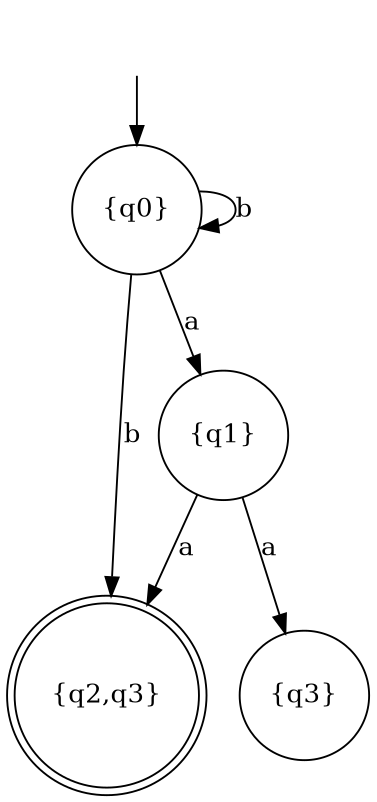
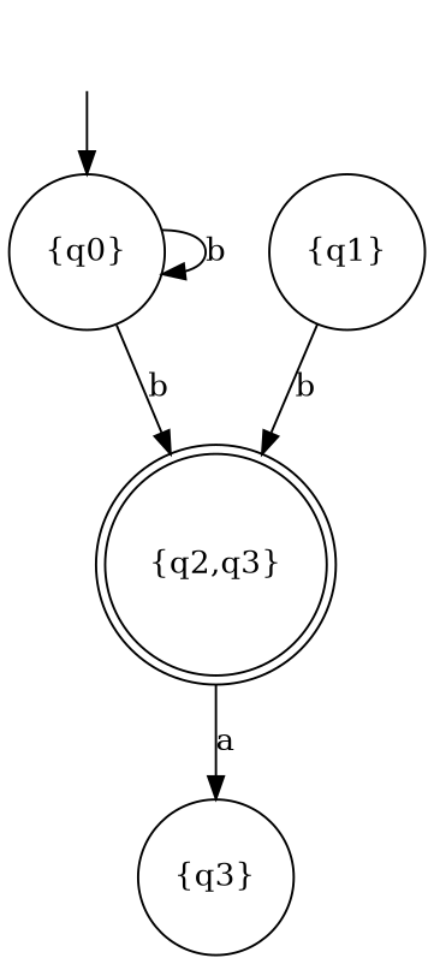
  digraph {
    rankdir=TB
    node [shape=circle]
    "{q3}"
    "{q2,q3}" [shape=doublecircle]
    "{q0}"
    "{q1}"
    "" [shape=none]
-   "{q1}" -> "{q3}" [label=a]
+   "{q2,q3}" -> "{q3}" [label=a]
    "{q0}" -> "{q2,q3}" [label=b]
    "{q0}" -> "{q0}" [label=b]
-   "{q0}" -> "{q1}" [label=a]
-   "{q1}" -> "{q2,q3}" [label=a]
+   "{q1}" -> "{q2,q3}" [label=b]
    "" -> "{q0}"
  }
